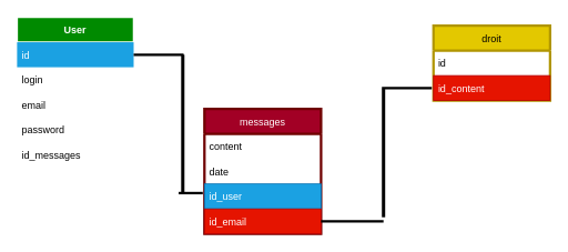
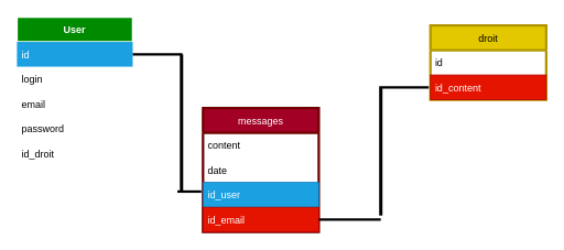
  <mxCell id="0" />
  <mxCell id="1" parent="0" />
  <mxCell id="2" value="User" style="swimlane;fontStyle=1;childLayout=stackLayout;horizontal=1;startSize=30;horizontalStack=0;resizeParent=1;resizeParentMax=0;resizeLast=0;collapsible=1;marginBottom=0;fillColor=#008a00;fontColor=#ffffff;strokeColor=#FFFFFF;strokeWidth=2;" vertex="1" parent="1"><mxGeometry x="20" y="20" width="140" height="180" as="geometry" /></mxCell>
  <mxCell id="3" value="id" style="text;strokeColor=none;fillColor=#1ba1e2;align=left;verticalAlign=middle;spacingLeft=4;spacingRight=4;overflow=hidden;points=[[0,0.5],[1,0.5]];portConstraint=eastwest;rotatable=0;fontColor=#ffffff;strokeWidth=0;" vertex="1" parent="2"><mxGeometry y="30" width="140" height="30" as="geometry" /></mxCell>
  <mxCell id="4" value="login" style="text;strokeColor=none;fillColor=none;align=left;verticalAlign=middle;spacingLeft=4;spacingRight=4;overflow=hidden;points=[[0,0.5],[1,0.5]];portConstraint=eastwest;rotatable=0;" vertex="1" parent="2"><mxGeometry y="60" width="140" height="30" as="geometry" /></mxCell>
  <mxCell id="5" value="email" style="text;strokeColor=none;fillColor=none;align=left;verticalAlign=middle;spacingLeft=4;spacingRight=4;overflow=hidden;points=[[0,0.5],[1,0.5]];portConstraint=eastwest;rotatable=0;" vertex="1" parent="2"><mxGeometry y="90" width="140" height="30" as="geometry" /></mxCell>
  <mxCell id="6" value="password" style="text;strokeColor=none;fillColor=none;align=left;verticalAlign=middle;spacingLeft=4;spacingRight=4;overflow=hidden;points=[[0,0.5],[1,0.5]];portConstraint=eastwest;rotatable=0;" vertex="1" parent="2"><mxGeometry y="120" width="140" height="30" as="geometry" /></mxCell>
- <mxCell id="7" value="id_messages" style="text;strokeColor=none;fillColor=none;align=left;verticalAlign=middle;spacingLeft=4;spacingRight=4;overflow=hidden;points=[[0,0.5],[1,0.5]];portConstraint=eastwest;rotatable=0;" vertex="1" parent="2"><mxGeometry y="150" width="140" height="30" as="geometry" /></mxCell>
+ <mxCell id="7" value="id_droit" style="text;strokeColor=none;fillColor=none;align=left;verticalAlign=middle;spacingLeft=4;spacingRight=4;overflow=hidden;points=[[0,0.5],[1,0.5]];portConstraint=eastwest;rotatable=0;" vertex="1" parent="2"><mxGeometry y="150" width="140" height="30" as="geometry" /></mxCell>
  <mxCell id="8" value="messages" style="swimlane;fontStyle=0;childLayout=stackLayout;horizontal=1;startSize=30;horizontalStack=0;resizeParent=1;resizeParentMax=0;resizeLast=0;collapsible=1;marginBottom=0;strokeWidth=3;fillColor=#a20025;fontColor=#ffffff;strokeColor=#6F0000;" vertex="1" parent="1"><mxGeometry x="245" y="130" width="140" height="150" as="geometry" /></mxCell>
  <mxCell id="9" value="content" style="text;strokeColor=none;fillColor=none;align=left;verticalAlign=middle;spacingLeft=4;spacingRight=4;overflow=hidden;points=[[0,0.5],[1,0.5]];portConstraint=eastwest;rotatable=0;" vertex="1" parent="8"><mxGeometry y="30" width="140" height="30" as="geometry" /></mxCell>
  <mxCell id="10" value="date" style="text;strokeColor=none;fillColor=none;align=left;verticalAlign=middle;spacingLeft=4;spacingRight=4;overflow=hidden;points=[[0,0.5],[1,0.5]];portConstraint=eastwest;rotatable=0;" vertex="1" parent="8"><mxGeometry y="60" width="140" height="30" as="geometry" /></mxCell>
  <mxCell id="11" value="id_user" style="text;strokeColor=#006EAF;fillColor=#1ba1e2;align=left;verticalAlign=middle;spacingLeft=4;spacingRight=4;overflow=hidden;points=[[0,0.5],[1,0.5]];portConstraint=eastwest;rotatable=0;fontColor=#ffffff;" vertex="1" parent="8"><mxGeometry y="90" width="140" height="30" as="geometry" /></mxCell>
  <mxCell id="12" value="id_email" style="text;strokeColor=#B20000;fillColor=#e51400;align=left;verticalAlign=middle;spacingLeft=4;spacingRight=4;overflow=hidden;points=[[0,0.5],[1,0.5]];portConstraint=eastwest;rotatable=0;fontColor=#ffffff;" vertex="1" parent="8"><mxGeometry y="120" width="140" height="30" as="geometry" /></mxCell>
  <mxCell id="13" value="droit" style="swimlane;fontStyle=0;childLayout=stackLayout;horizontal=1;startSize=30;horizontalStack=0;resizeParent=1;resizeParentMax=0;resizeLast=0;collapsible=1;marginBottom=0;strokeWidth=3;fillColor=#e3c800;fontColor=#000000;strokeColor=#B09500;" vertex="1" parent="1"><mxGeometry x="520" y="30" width="140" height="90" as="geometry" /></mxCell>
  <mxCell id="14" value="id" style="text;strokeColor=none;fillColor=none;align=left;verticalAlign=middle;spacingLeft=4;spacingRight=4;overflow=hidden;points=[[0,0.5],[1,0.5]];portConstraint=eastwest;rotatable=0;" vertex="1" parent="13"><mxGeometry y="30" width="140" height="30" as="geometry" /></mxCell>
  <mxCell id="15" value="id_content" style="text;strokeColor=#B20000;fillColor=#e51400;align=left;verticalAlign=middle;spacingLeft=4;spacingRight=4;overflow=hidden;points=[[0,0.5],[1,0.5]];portConstraint=eastwest;rotatable=0;fontColor=#ffffff;" vertex="1" parent="13"><mxGeometry y="60" width="140" height="30" as="geometry" /></mxCell>
  <mxCell id="16" value="" style="line;strokeWidth=3;html=1;" vertex="1" parent="1"><mxGeometry x="160" y="60" width="60" height="10" as="geometry" /></mxCell>
  <mxCell id="17" value="" style="line;strokeWidth=4;direction=south;html=1;perimeter=backbonePerimeter;points=[];outlineConnect=0;" vertex="1" parent="1"><mxGeometry x="214" y="65" width="10" height="165" as="geometry" /></mxCell>
  <mxCell id="18" value="" style="line;strokeWidth=3;html=1;" vertex="1" parent="1"><mxGeometry x="214" y="226" width="29" height="10" as="geometry" /></mxCell>
  <mxCell id="19" value="" style="line;strokeWidth=3;html=1;" vertex="1" parent="1"><mxGeometry x="458" y="100" width="60" height="10" as="geometry" /></mxCell>
  <mxCell id="20" value="" style="line;strokeWidth=4;direction=south;html=1;perimeter=backbonePerimeter;points=[];outlineConnect=0;" vertex="1" parent="1"><mxGeometry x="455" y="106" width="10" height="154" as="geometry" /></mxCell>
  <mxCell id="21" value="" style="line;strokeWidth=3;html=1;" vertex="1" parent="1"><mxGeometry x="385" y="260" width="75" height="10" as="geometry" /></mxCell>
